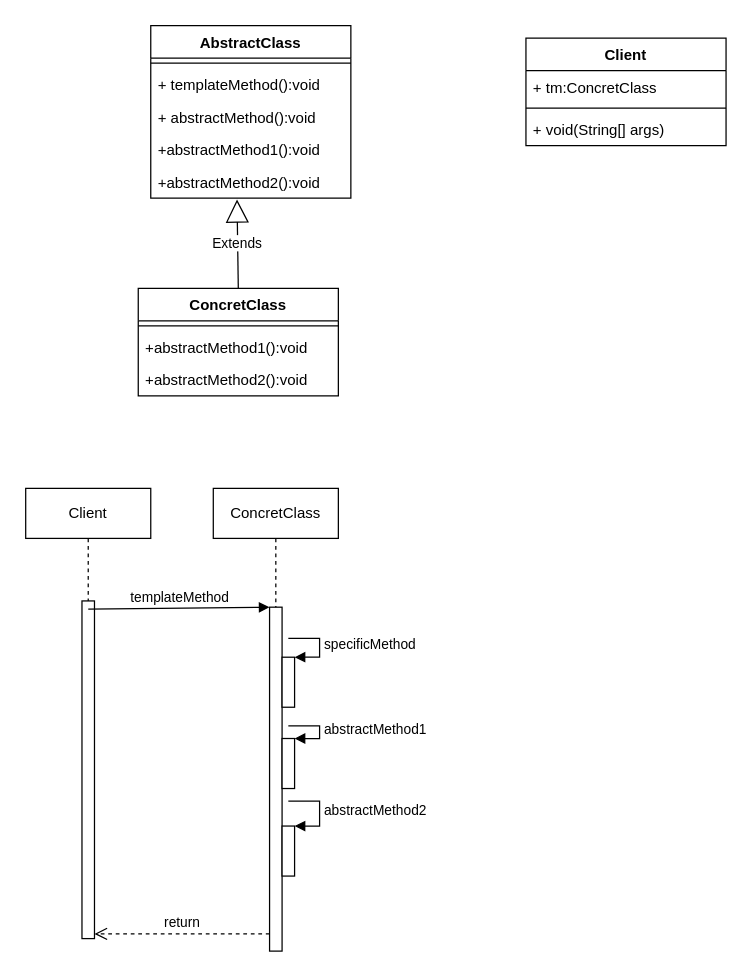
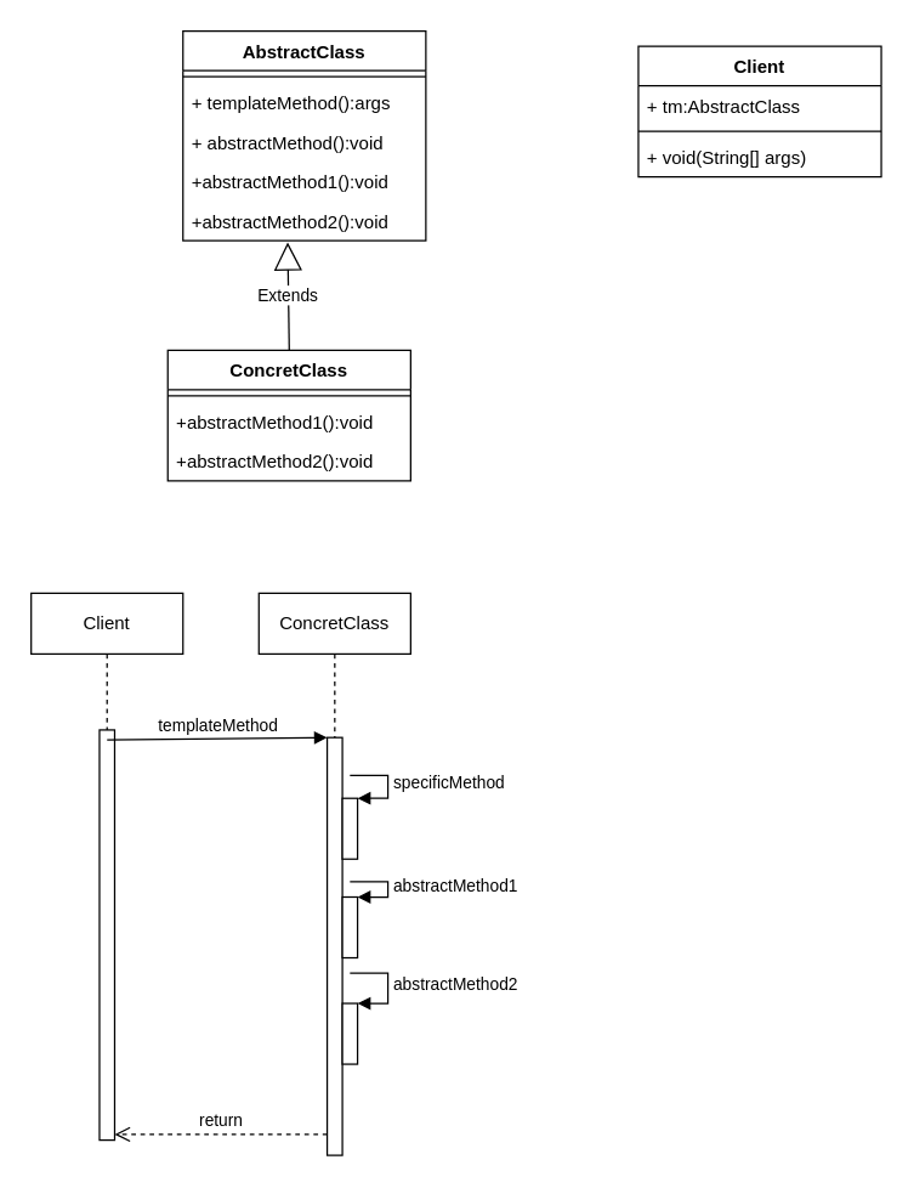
  <mxCell id="0" />
  <mxCell id="1" parent="0" />
  <mxCell id="2" value="AbstractClass&#10;" style="swimlane;fontStyle=1;align=center;verticalAlign=top;childLayout=stackLayout;horizontal=1;startSize=26;horizontalStack=0;resizeParent=1;resizeParentMax=0;resizeLast=0;collapsible=1;marginBottom=0;" vertex="1" parent="1"><mxGeometry x="120" y="20" width="160" height="138" as="geometry" /></mxCell>
  <mxCell id="3" value="" style="line;strokeWidth=1;fillColor=none;align=left;verticalAlign=middle;spacingTop=-1;spacingLeft=3;spacingRight=3;rotatable=0;labelPosition=right;points=[];portConstraint=eastwest;" vertex="1" parent="2"><mxGeometry y="26" width="160" height="8" as="geometry" /></mxCell>
- <mxCell id="4" value="+ templateMethod():void" style="text;strokeColor=none;fillColor=none;align=left;verticalAlign=top;spacingLeft=4;spacingRight=4;overflow=hidden;rotatable=0;points=[[0,0.5],[1,0.5]];portConstraint=eastwest;" vertex="1" parent="2"><mxGeometry y="34" width="160" height="26" as="geometry" /></mxCell>
+ <mxCell id="4" value="+ templateMethod():args" style="text;strokeColor=none;fillColor=none;align=left;verticalAlign=top;spacingLeft=4;spacingRight=4;overflow=hidden;rotatable=0;points=[[0,0.5],[1,0.5]];portConstraint=eastwest;" vertex="1" parent="2"><mxGeometry y="34" width="160" height="26" as="geometry" /></mxCell>
  <mxCell id="5" value="+ abstractMethod():void" style="text;strokeColor=none;fillColor=none;align=left;verticalAlign=top;spacingLeft=4;spacingRight=4;overflow=hidden;rotatable=0;points=[[0,0.5],[1,0.5]];portConstraint=eastwest;" vertex="1" parent="2"><mxGeometry y="60" width="160" height="26" as="geometry" /></mxCell>
  <mxCell id="6" value="+abstractMethod1():void" style="text;strokeColor=none;fillColor=none;align=left;verticalAlign=top;spacingLeft=4;spacingRight=4;overflow=hidden;rotatable=0;points=[[0,0.5],[1,0.5]];portConstraint=eastwest;" vertex="1" parent="2"><mxGeometry y="86" width="160" height="26" as="geometry" /></mxCell>
  <mxCell id="7" value="+abstractMethod2():void" style="text;strokeColor=none;fillColor=none;align=left;verticalAlign=top;spacingLeft=4;spacingRight=4;overflow=hidden;rotatable=0;points=[[0,0.5],[1,0.5]];portConstraint=eastwest;" vertex="1" parent="2"><mxGeometry y="112" width="160" height="26" as="geometry" /></mxCell>
  <mxCell id="8" value="ConcretClass&#10;" style="swimlane;fontStyle=1;align=center;verticalAlign=top;childLayout=stackLayout;horizontal=1;startSize=26;horizontalStack=0;resizeParent=1;resizeParentMax=0;resizeLast=0;collapsible=1;marginBottom=0;" vertex="1" parent="1"><mxGeometry x="110" y="230" width="160" height="86" as="geometry" /></mxCell>
  <mxCell id="9" value="" style="line;strokeWidth=1;fillColor=none;align=left;verticalAlign=middle;spacingTop=-1;spacingLeft=3;spacingRight=3;rotatable=0;labelPosition=right;points=[];portConstraint=eastwest;" vertex="1" parent="8"><mxGeometry y="26" width="160" height="8" as="geometry" /></mxCell>
  <mxCell id="10" value="+abstractMethod1():void" style="text;strokeColor=none;fillColor=none;align=left;verticalAlign=top;spacingLeft=4;spacingRight=4;overflow=hidden;rotatable=0;points=[[0,0.5],[1,0.5]];portConstraint=eastwest;" vertex="1" parent="8"><mxGeometry y="34" width="160" height="26" as="geometry" /></mxCell>
  <mxCell id="11" value="+abstractMethod2():void" style="text;strokeColor=none;fillColor=none;align=left;verticalAlign=top;spacingLeft=4;spacingRight=4;overflow=hidden;rotatable=0;points=[[0,0.5],[1,0.5]];portConstraint=eastwest;" vertex="1" parent="8"><mxGeometry y="60" width="160" height="26" as="geometry" /></mxCell>
  <mxCell id="12" value="Extends" style="endArrow=block;endSize=16;endFill=0;html=1;exitX=0.5;exitY=0;exitDx=0;exitDy=0;entryX=0.431;entryY=1.038;entryDx=0;entryDy=0;entryPerimeter=0;" edge="1" parent="1" source="8" target="7"><mxGeometry width="160" relative="1" as="geometry"><mxPoint x="350" y="370" as="sourcePoint" /><mxPoint x="510" y="370" as="targetPoint" /></mxGeometry></mxCell>
  <mxCell id="13" value="Client" style="swimlane;fontStyle=1;align=center;verticalAlign=top;childLayout=stackLayout;horizontal=1;startSize=26;horizontalStack=0;resizeParent=1;resizeParentMax=0;resizeLast=0;collapsible=1;marginBottom=0;" vertex="1" parent="1"><mxGeometry x="420" y="30" width="160" height="86" as="geometry" /></mxCell>
- <mxCell id="14" value="+ tm:ConcretClass" style="text;strokeColor=none;fillColor=none;align=left;verticalAlign=top;spacingLeft=4;spacingRight=4;overflow=hidden;rotatable=0;points=[[0,0.5],[1,0.5]];portConstraint=eastwest;" vertex="1" parent="13"><mxGeometry y="26" width="160" height="26" as="geometry" /></mxCell>
+ <mxCell id="14" value="+ tm:AbstractClass" style="text;strokeColor=none;fillColor=none;align=left;verticalAlign=top;spacingLeft=4;spacingRight=4;overflow=hidden;rotatable=0;points=[[0,0.5],[1,0.5]];portConstraint=eastwest;" vertex="1" parent="13"><mxGeometry y="26" width="160" height="26" as="geometry" /></mxCell>
  <mxCell id="15" value="" style="line;strokeWidth=1;fillColor=none;align=left;verticalAlign=middle;spacingTop=-1;spacingLeft=3;spacingRight=3;rotatable=0;labelPosition=right;points=[];portConstraint=eastwest;" vertex="1" parent="13"><mxGeometry y="52" width="160" height="8" as="geometry" /></mxCell>
  <mxCell id="16" value="+ void(String[] args)" style="text;strokeColor=none;fillColor=none;align=left;verticalAlign=top;spacingLeft=4;spacingRight=4;overflow=hidden;rotatable=0;points=[[0,0.5],[1,0.5]];portConstraint=eastwest;" vertex="1" parent="13"><mxGeometry y="60" width="160" height="26" as="geometry" /></mxCell>
  <mxCell id="17" value="Client" style="shape=umlLifeline;perimeter=lifelinePerimeter;whiteSpace=wrap;html=1;container=1;collapsible=0;recursiveResize=0;outlineConnect=0;" vertex="1" parent="1"><mxGeometry x="20" y="390" width="100" height="360" as="geometry" /></mxCell>
  <mxCell id="18" value="" style="html=1;points=[];perimeter=orthogonalPerimeter;" vertex="1" parent="17"><mxGeometry x="45" y="90" width="10" height="270" as="geometry" /></mxCell>
  <mxCell id="19" value="ConcretClass" style="shape=umlLifeline;perimeter=lifelinePerimeter;whiteSpace=wrap;html=1;container=1;collapsible=0;recursiveResize=0;outlineConnect=0;" vertex="1" parent="1"><mxGeometry x="170" y="390" width="100" height="370" as="geometry" /></mxCell>
  <mxCell id="20" value="" style="html=1;points=[];perimeter=orthogonalPerimeter;" vertex="1" parent="19"><mxGeometry x="45" y="95" width="10" height="275" as="geometry" /></mxCell>
  <mxCell id="21" value="" style="html=1;points=[];perimeter=orthogonalPerimeter;" vertex="1" parent="19"><mxGeometry x="55" y="135" width="10" height="40" as="geometry" /></mxCell>
  <mxCell id="22" value="specificMethod" style="edgeStyle=orthogonalEdgeStyle;html=1;align=left;spacingLeft=2;endArrow=block;rounded=0;entryX=1;entryY=0;" edge="1" target="21" parent="19"><mxGeometry relative="1" as="geometry"><mxPoint x="60" y="120" as="sourcePoint" /><Array as="points"><mxPoint x="85" y="120" /></Array></mxGeometry></mxCell>
  <mxCell id="23" value="" style="html=1;points=[];perimeter=orthogonalPerimeter;" vertex="1" parent="19"><mxGeometry x="55" y="200" width="10" height="40" as="geometry" /></mxCell>
  <mxCell id="24" value="abstractMethod1" style="edgeStyle=orthogonalEdgeStyle;html=1;align=left;spacingLeft=2;endArrow=block;rounded=0;entryX=1;entryY=0;" edge="1" target="23" parent="19"><mxGeometry relative="1" as="geometry"><mxPoint x="60" y="190" as="sourcePoint" /><Array as="points"><mxPoint x="85" y="190" /></Array></mxGeometry></mxCell>
  <mxCell id="25" value="" style="html=1;points=[];perimeter=orthogonalPerimeter;" vertex="1" parent="19"><mxGeometry x="55" y="270" width="10" height="40" as="geometry" /></mxCell>
  <mxCell id="26" value="abstractMethod2" style="edgeStyle=orthogonalEdgeStyle;html=1;align=left;spacingLeft=2;endArrow=block;rounded=0;entryX=1;entryY=0;" edge="1" target="25" parent="19"><mxGeometry relative="1" as="geometry"><mxPoint x="60" y="250" as="sourcePoint" /><Array as="points"><mxPoint x="85" y="250" /></Array></mxGeometry></mxCell>
  <mxCell id="27" value="templateMethod" style="html=1;verticalAlign=bottom;endArrow=block;entryX=0;entryY=0;exitX=0.5;exitY=0.024;exitDx=0;exitDy=0;exitPerimeter=0;" edge="1" target="20" parent="1" source="18"><mxGeometry relative="1" as="geometry"><mxPoint x="90" y="485" as="sourcePoint" /></mxGeometry></mxCell>
  <mxCell id="28" value="return" style="html=1;verticalAlign=bottom;endArrow=open;dashed=1;endSize=8;exitX=0;exitY=0.95;" edge="1" source="20" parent="1" target="18"><mxGeometry relative="1" as="geometry"><mxPoint x="145" y="561" as="targetPoint" /></mxGeometry></mxCell>
